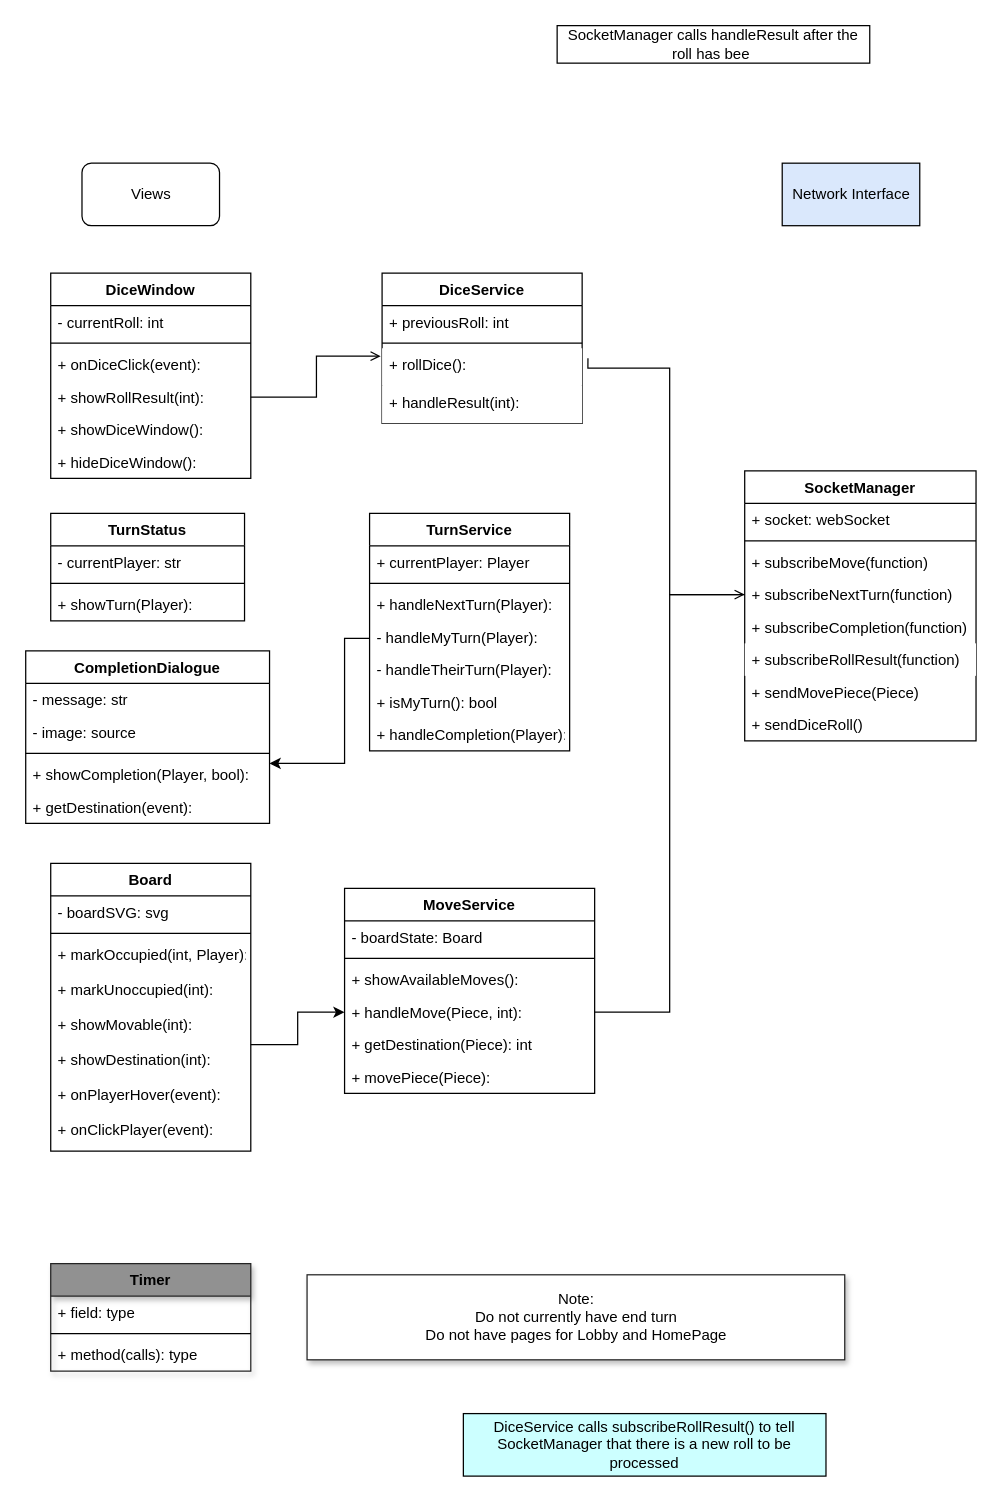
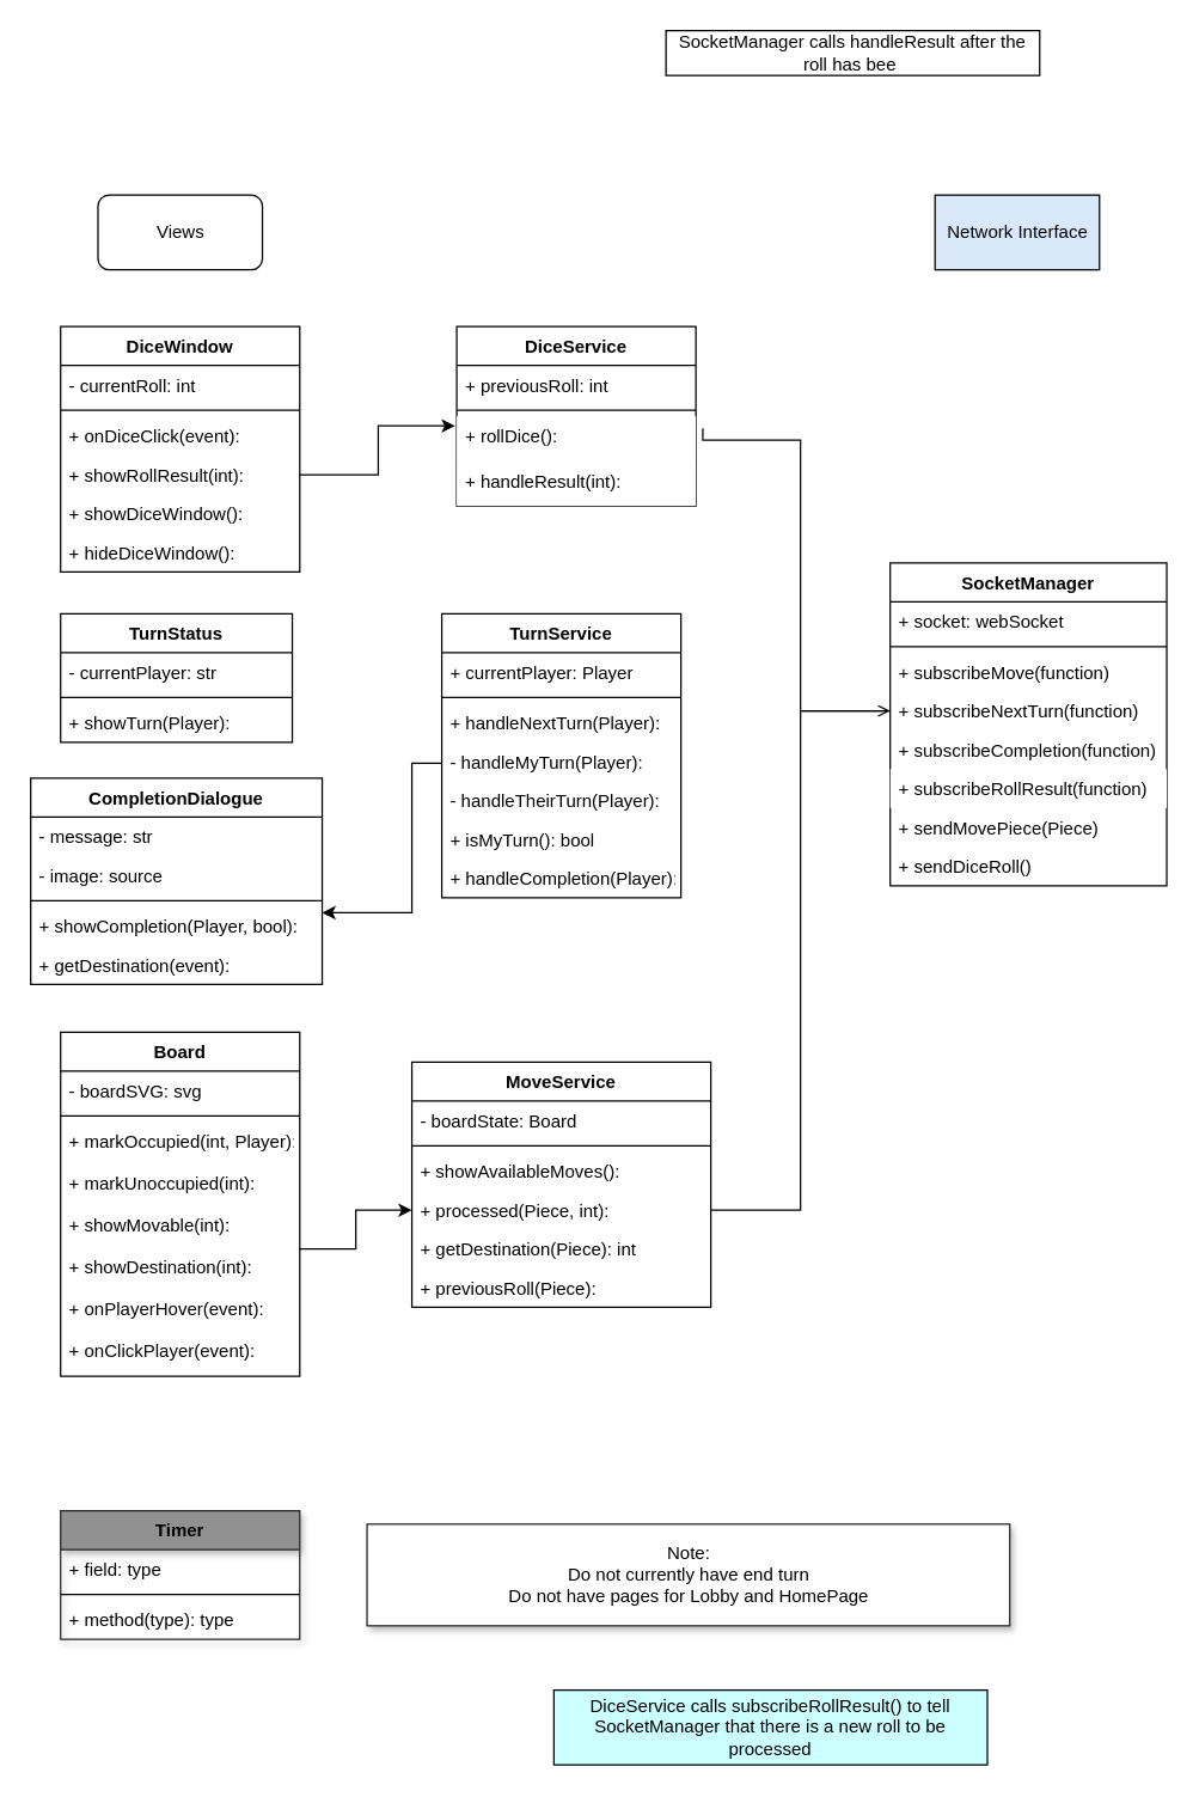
  <mxCell id="0" />
  <mxCell id="1" parent="0" />
  <mxCell id="2" value="DiceService" style="swimlane;fontStyle=1;align=center;verticalAlign=top;childLayout=stackLayout;horizontal=1;startSize=26;horizontalStack=0;resizeParent=1;resizeParentMax=0;resizeLast=0;collapsible=1;marginBottom=0;" parent="1" vertex="1"><mxGeometry x="305" y="218" width="160" height="120" as="geometry"><mxRectangle x="360" y="38" width="100" height="26" as="alternateBounds" /></mxGeometry></mxCell>
  <mxCell id="3" value="+ previousRoll: int" style="text;strokeColor=none;fillColor=none;align=left;verticalAlign=top;spacingLeft=4;spacingRight=4;overflow=hidden;rotatable=0;points=[[0,0.5],[1,0.5]];portConstraint=eastwest;" parent="2" vertex="1"><mxGeometry y="26" width="160" height="26" as="geometry" /></mxCell>
  <mxCell id="4" value="" style="line;strokeWidth=1;fillColor=none;align=left;verticalAlign=middle;spacingTop=-1;spacingLeft=3;spacingRight=3;rotatable=0;labelPosition=right;points=[];portConstraint=eastwest;" parent="2" vertex="1"><mxGeometry y="52" width="160" height="8" as="geometry" /></mxCell>
  <mxCell id="5" value="+ rollDice():&#10;" style="text;strokeColor=none;fillColor=#FFFFFF;align=left;verticalAlign=top;spacingLeft=4;spacingRight=4;overflow=hidden;rotatable=0;points=[[0,0.5],[1,0.5]];portConstraint=eastwest;" parent="2" vertex="1"><mxGeometry y="60" width="160" height="30" as="geometry" /></mxCell>
  <mxCell id="6" value="+ handleResult(int):&#10;&#10;" style="text;strokeColor=none;fillColor=#FFFFFF;align=left;verticalAlign=top;spacingLeft=4;spacingRight=4;overflow=hidden;rotatable=0;points=[[0,0.5],[1,0.5]];portConstraint=eastwest;" vertex="1" parent="2"><mxGeometry y="90" width="160" height="30" as="geometry" /></mxCell>
  <mxCell id="7" value="SocketManager" style="swimlane;fontStyle=1;align=center;verticalAlign=top;childLayout=stackLayout;horizontal=1;startSize=26;horizontalStack=0;resizeParent=1;resizeParentMax=0;resizeLast=0;collapsible=1;marginBottom=0;" parent="1" vertex="1"><mxGeometry x="595" y="376" width="185" height="216" as="geometry" /></mxCell>
  <mxCell id="8" value="+ socket: webSocket" style="text;strokeColor=none;fillColor=none;align=left;verticalAlign=top;spacingLeft=4;spacingRight=4;overflow=hidden;rotatable=0;points=[[0,0.5],[1,0.5]];portConstraint=eastwest;" parent="7" vertex="1"><mxGeometry y="26" width="185" height="26" as="geometry" /></mxCell>
  <mxCell id="9" value="" style="line;strokeWidth=1;fillColor=none;align=left;verticalAlign=middle;spacingTop=-1;spacingLeft=3;spacingRight=3;rotatable=0;labelPosition=right;points=[];portConstraint=eastwest;" parent="7" vertex="1"><mxGeometry y="52" width="185" height="8" as="geometry" /></mxCell>
  <mxCell id="10" value="+ subscribeMove(function)" style="text;strokeColor=none;fillColor=none;align=left;verticalAlign=top;spacingLeft=4;spacingRight=4;overflow=hidden;rotatable=0;points=[[0,0.5],[1,0.5]];portConstraint=eastwest;" parent="7" vertex="1"><mxGeometry y="60" width="185" height="26" as="geometry" /></mxCell>
  <mxCell id="11" value="+ subscribeNextTurn(function)" style="text;strokeColor=none;fillColor=none;align=left;verticalAlign=top;spacingLeft=4;spacingRight=4;overflow=hidden;rotatable=0;points=[[0,0.5],[1,0.5]];portConstraint=eastwest;" parent="7" vertex="1"><mxGeometry y="86" width="185" height="26" as="geometry" /></mxCell>
  <mxCell id="12" value="+ subscribeCompletion(function)" style="text;strokeColor=none;fillColor=none;align=left;verticalAlign=top;spacingLeft=4;spacingRight=4;overflow=hidden;rotatable=0;points=[[0,0.5],[1,0.5]];portConstraint=eastwest;" parent="7" vertex="1"><mxGeometry y="112" width="185" height="26" as="geometry" /></mxCell>
  <mxCell id="13" value="+ subscribeRollResult(function)" style="text;strokeColor=none;fillColor=#FFFFFF;align=left;verticalAlign=top;spacingLeft=4;spacingRight=4;overflow=hidden;rotatable=0;points=[[0,0.5],[1,0.5]];portConstraint=eastwest;" parent="7" vertex="1"><mxGeometry y="138" width="185" height="26" as="geometry" /></mxCell>
  <mxCell id="14" value="+ sendMovePiece(Piece)" style="text;strokeColor=none;fillColor=none;align=left;verticalAlign=top;spacingLeft=4;spacingRight=4;overflow=hidden;rotatable=0;points=[[0,0.5],[1,0.5]];portConstraint=eastwest;" parent="7" vertex="1"><mxGeometry y="164" width="185" height="26" as="geometry" /></mxCell>
  <mxCell id="15" value="+ sendDiceRoll()" style="text;strokeColor=none;fillColor=none;align=left;verticalAlign=top;spacingLeft=4;spacingRight=4;overflow=hidden;rotatable=0;points=[[0,0.5],[1,0.5]];portConstraint=eastwest;" parent="7" vertex="1"><mxGeometry y="190" width="185" height="26" as="geometry" /></mxCell>
  <mxCell id="16" value="Views" style="html=1;rounded=1;" parent="1" vertex="1"><mxGeometry x="65" y="130" width="110" height="50" as="geometry" /></mxCell>
  <mxCell id="17" value="Network Interface" style="html=1;fillColor=#dae8fc;" parent="1" vertex="1"><mxGeometry x="625" y="130" width="110" height="50" as="geometry" /></mxCell>
  <mxCell id="18" value="DiceWindow" style="swimlane;fontStyle=1;align=center;verticalAlign=top;childLayout=stackLayout;horizontal=1;startSize=26;horizontalStack=0;resizeParent=1;resizeParentMax=0;resizeLast=0;collapsible=1;marginBottom=0;" parent="1" vertex="1"><mxGeometry x="40" y="218" width="160" height="164" as="geometry" /></mxCell>
  <mxCell id="19" value="- currentRoll: int" style="text;strokeColor=none;fillColor=none;align=left;verticalAlign=top;spacingLeft=4;spacingRight=4;overflow=hidden;rotatable=0;points=[[0,0.5],[1,0.5]];portConstraint=eastwest;" parent="18" vertex="1"><mxGeometry y="26" width="160" height="26" as="geometry" /></mxCell>
  <mxCell id="20" value="" style="line;strokeWidth=1;fillColor=none;align=left;verticalAlign=middle;spacingTop=-1;spacingLeft=3;spacingRight=3;rotatable=0;labelPosition=right;points=[];portConstraint=eastwest;" parent="18" vertex="1"><mxGeometry y="52" width="160" height="8" as="geometry" /></mxCell>
  <mxCell id="21" value="+ onDiceClick(event): " style="text;strokeColor=none;fillColor=none;align=left;verticalAlign=top;spacingLeft=4;spacingRight=4;overflow=hidden;rotatable=0;points=[[0,0.5],[1,0.5]];portConstraint=eastwest;" parent="18" vertex="1"><mxGeometry y="60" width="160" height="26" as="geometry" /></mxCell>
  <mxCell id="22" value="+ showRollResult(int): " style="text;strokeColor=none;fillColor=none;align=left;verticalAlign=top;spacingLeft=4;spacingRight=4;overflow=hidden;rotatable=0;points=[[0,0.5],[1,0.5]];portConstraint=eastwest;" parent="18" vertex="1"><mxGeometry y="86" width="160" height="26" as="geometry" /></mxCell>
  <mxCell id="23" value="+ showDiceWindow(): " style="text;strokeColor=none;fillColor=none;align=left;verticalAlign=top;spacingLeft=4;spacingRight=4;overflow=hidden;rotatable=0;points=[[0,0.5],[1,0.5]];portConstraint=eastwest;" parent="18" vertex="1"><mxGeometry y="112" width="160" height="26" as="geometry" /></mxCell>
  <mxCell id="24" value="+ hideDiceWindow(): " style="text;strokeColor=none;fillColor=none;align=left;verticalAlign=top;spacingLeft=4;spacingRight=4;overflow=hidden;rotatable=0;points=[[0,0.5],[1,0.5]];portConstraint=eastwest;" parent="18" vertex="1"><mxGeometry y="138" width="160" height="26" as="geometry" /></mxCell>
  <mxCell id="25" value="TurnStatus" style="swimlane;fontStyle=1;align=center;verticalAlign=top;childLayout=stackLayout;horizontal=1;startSize=26;horizontalStack=0;resizeParent=1;resizeParentMax=0;resizeLast=0;collapsible=1;marginBottom=0;" parent="1" vertex="1"><mxGeometry x="40" y="410" width="155" height="86" as="geometry" /></mxCell>
  <mxCell id="26" value="- currentPlayer: str" style="text;strokeColor=none;fillColor=none;align=left;verticalAlign=top;spacingLeft=4;spacingRight=4;overflow=hidden;rotatable=0;points=[[0,0.5],[1,0.5]];portConstraint=eastwest;" parent="25" vertex="1"><mxGeometry y="26" width="155" height="26" as="geometry" /></mxCell>
  <mxCell id="27" value="" style="line;strokeWidth=1;fillColor=none;align=left;verticalAlign=middle;spacingTop=-1;spacingLeft=3;spacingRight=3;rotatable=0;labelPosition=right;points=[];portConstraint=eastwest;" parent="25" vertex="1"><mxGeometry y="52" width="155" height="8" as="geometry" /></mxCell>
  <mxCell id="28" value="+ showTurn(Player): " style="text;strokeColor=none;fillColor=none;align=left;verticalAlign=top;spacingLeft=4;spacingRight=4;overflow=hidden;rotatable=0;points=[[0,0.5],[1,0.5]];portConstraint=eastwest;" parent="25" vertex="1"><mxGeometry y="60" width="155" height="26" as="geometry" /></mxCell>
  <mxCell id="29" value="Timer" style="swimlane;fontStyle=1;align=center;verticalAlign=top;childLayout=stackLayout;horizontal=1;startSize=26;horizontalStack=0;resizeParent=1;resizeParentMax=0;resizeLast=0;collapsible=1;marginBottom=0;strokeColor=#242424;shadow=1;fillColor=#919191;" parent="1" vertex="1"><mxGeometry x="40" y="1010" width="160" height="86" as="geometry" /></mxCell>
  <mxCell id="30" value="+ field: type" style="text;strokeColor=none;fillColor=none;align=left;verticalAlign=top;spacingLeft=4;spacingRight=4;overflow=hidden;rotatable=0;points=[[0,0.5],[1,0.5]];portConstraint=eastwest;" parent="29" vertex="1"><mxGeometry y="26" width="160" height="26" as="geometry" /></mxCell>
  <mxCell id="31" value="" style="line;strokeWidth=1;fillColor=none;align=left;verticalAlign=middle;spacingTop=-1;spacingLeft=3;spacingRight=3;rotatable=0;labelPosition=right;points=[];portConstraint=eastwest;" parent="29" vertex="1"><mxGeometry y="52" width="160" height="8" as="geometry" /></mxCell>
- <mxCell id="32" value="+ method(calls): type" style="text;strokeColor=none;fillColor=none;align=left;verticalAlign=top;spacingLeft=4;spacingRight=4;overflow=hidden;rotatable=0;points=[[0,0.5],[1,0.5]];portConstraint=eastwest;" parent="29" vertex="1"><mxGeometry y="60" width="160" height="26" as="geometry" /></mxCell>
+ <mxCell id="32" value="+ method(type): type" style="text;strokeColor=none;fillColor=none;align=left;verticalAlign=top;spacingLeft=4;spacingRight=4;overflow=hidden;rotatable=0;points=[[0,0.5],[1,0.5]];portConstraint=eastwest;" parent="29" vertex="1"><mxGeometry y="60" width="160" height="26" as="geometry" /></mxCell>
  <mxCell id="33" value="TurnService" style="swimlane;fontStyle=1;align=center;verticalAlign=top;childLayout=stackLayout;horizontal=1;startSize=26;horizontalStack=0;resizeParent=1;resizeParentMax=0;resizeLast=0;collapsible=1;marginBottom=0;" parent="1" vertex="1"><mxGeometry x="295" y="410" width="160" height="190" as="geometry" /></mxCell>
  <mxCell id="34" value="+ currentPlayer: Player" style="text;strokeColor=none;fillColor=none;align=left;verticalAlign=top;spacingLeft=4;spacingRight=4;overflow=hidden;rotatable=0;points=[[0,0.5],[1,0.5]];portConstraint=eastwest;" parent="33" vertex="1"><mxGeometry y="26" width="160" height="26" as="geometry" /></mxCell>
  <mxCell id="35" value="" style="line;strokeWidth=1;fillColor=none;align=left;verticalAlign=middle;spacingTop=-1;spacingLeft=3;spacingRight=3;rotatable=0;labelPosition=right;points=[];portConstraint=eastwest;" parent="33" vertex="1"><mxGeometry y="52" width="160" height="8" as="geometry" /></mxCell>
  <mxCell id="36" value="+ handleNextTurn(Player):" style="text;strokeColor=none;fillColor=none;align=left;verticalAlign=top;spacingLeft=4;spacingRight=4;overflow=hidden;rotatable=0;points=[[0,0.5],[1,0.5]];portConstraint=eastwest;" parent="33" vertex="1"><mxGeometry y="60" width="160" height="26" as="geometry" /></mxCell>
  <mxCell id="37" value="- handleMyTurn(Player):" style="text;strokeColor=none;fillColor=none;align=left;verticalAlign=top;spacingLeft=4;spacingRight=4;overflow=hidden;rotatable=0;points=[[0,0.5],[1,0.5]];portConstraint=eastwest;" parent="33" vertex="1"><mxGeometry y="86" width="160" height="26" as="geometry" /></mxCell>
  <mxCell id="38" value="- handleTheirTurn(Player):" style="text;strokeColor=none;fillColor=none;align=left;verticalAlign=top;spacingLeft=4;spacingRight=4;overflow=hidden;rotatable=0;points=[[0,0.5],[1,0.5]];portConstraint=eastwest;" parent="33" vertex="1"><mxGeometry y="112" width="160" height="26" as="geometry" /></mxCell>
  <mxCell id="39" value="+ isMyTurn(): bool" style="text;strokeColor=none;fillColor=none;align=left;verticalAlign=top;spacingLeft=4;spacingRight=4;overflow=hidden;rotatable=0;points=[[0,0.5],[1,0.5]];portConstraint=eastwest;" parent="33" vertex="1"><mxGeometry y="138" width="160" height="26" as="geometry" /></mxCell>
  <mxCell id="40" value="+ handleCompletion(Player):" style="text;strokeColor=none;fillColor=none;align=left;verticalAlign=top;spacingLeft=4;spacingRight=4;overflow=hidden;rotatable=0;points=[[0,0.5],[1,0.5]];portConstraint=eastwest;" parent="33" vertex="1"><mxGeometry y="164" width="160" height="26" as="geometry" /></mxCell>
  <mxCell id="41" value="CompletionDialogue" style="swimlane;fontStyle=1;align=center;verticalAlign=top;childLayout=stackLayout;horizontal=1;startSize=26;horizontalStack=0;resizeParent=1;resizeParentMax=0;resizeLast=0;collapsible=1;marginBottom=0;" parent="1" vertex="1"><mxGeometry x="20" y="520" width="195" height="138" as="geometry" /></mxCell>
  <mxCell id="42" value="- message: str" style="text;strokeColor=none;fillColor=none;align=left;verticalAlign=top;spacingLeft=4;spacingRight=4;overflow=hidden;rotatable=0;points=[[0,0.5],[1,0.5]];portConstraint=eastwest;" parent="41" vertex="1"><mxGeometry y="26" width="195" height="26" as="geometry" /></mxCell>
  <mxCell id="43" value="- image: source" style="text;strokeColor=none;fillColor=none;align=left;verticalAlign=top;spacingLeft=4;spacingRight=4;overflow=hidden;rotatable=0;points=[[0,0.5],[1,0.5]];portConstraint=eastwest;" parent="41" vertex="1"><mxGeometry y="52" width="195" height="26" as="geometry" /></mxCell>
  <mxCell id="44" value="" style="line;strokeWidth=1;fillColor=none;align=left;verticalAlign=middle;spacingTop=-1;spacingLeft=3;spacingRight=3;rotatable=0;labelPosition=right;points=[];portConstraint=eastwest;" parent="41" vertex="1"><mxGeometry y="78" width="195" height="8" as="geometry" /></mxCell>
  <mxCell id="45" value="+ showCompletion(Player, bool):&#10; " style="text;strokeColor=none;fillColor=none;align=left;verticalAlign=top;spacingLeft=4;spacingRight=4;overflow=hidden;rotatable=0;points=[[0,0.5],[1,0.5]];portConstraint=eastwest;" parent="41" vertex="1"><mxGeometry y="86" width="195" height="26" as="geometry" /></mxCell>
  <mxCell id="46" value="+ getDestination(event):&#10; " style="text;strokeColor=none;fillColor=none;align=left;verticalAlign=top;spacingLeft=4;spacingRight=4;overflow=hidden;rotatable=0;points=[[0,0.5],[1,0.5]];portConstraint=eastwest;" parent="41" vertex="1"><mxGeometry y="112" width="195" height="26" as="geometry" /></mxCell>
  <mxCell id="47" value="Board" style="swimlane;fontStyle=1;align=center;verticalAlign=top;childLayout=stackLayout;horizontal=1;startSize=26;horizontalStack=0;resizeParent=1;resizeParentMax=0;resizeLast=0;collapsible=1;marginBottom=0;" parent="1" vertex="1"><mxGeometry x="40" y="690" width="160" height="230" as="geometry" /></mxCell>
  <mxCell id="48" value="- boardSVG: svg" style="text;strokeColor=none;fillColor=none;align=left;verticalAlign=top;spacingLeft=4;spacingRight=4;overflow=hidden;rotatable=0;points=[[0,0.5],[1,0.5]];portConstraint=eastwest;" parent="47" vertex="1"><mxGeometry y="26" width="160" height="26" as="geometry" /></mxCell>
  <mxCell id="49" value="" style="line;strokeWidth=1;fillColor=none;align=left;verticalAlign=middle;spacingTop=-1;spacingLeft=3;spacingRight=3;rotatable=0;labelPosition=right;points=[];portConstraint=eastwest;" parent="47" vertex="1"><mxGeometry y="52" width="160" height="8" as="geometry" /></mxCell>
  <mxCell id="50" value="+ markOccupied(int, Player):&#10;&#10;+ markUnoccupied(int):&#10;&#10;+ showMovable(int):&#10;&#10;+ showDestination(int):&#10;&#10;+ onPlayerHover(event):&#10;&#10;+ onClickPlayer(event):&#10;&#10; " style="text;strokeColor=none;fillColor=none;align=left;verticalAlign=top;spacingLeft=4;spacingRight=4;overflow=hidden;rotatable=0;points=[[0,0.5],[1,0.5]];portConstraint=eastwest;" parent="47" vertex="1"><mxGeometry y="60" width="160" height="170" as="geometry" /></mxCell>
  <mxCell id="51" value="MoveService" style="swimlane;fontStyle=1;align=center;verticalAlign=top;childLayout=stackLayout;horizontal=1;startSize=26;horizontalStack=0;resizeParent=1;resizeParentMax=0;resizeLast=0;collapsible=1;marginBottom=0;" parent="1" vertex="1"><mxGeometry x="275" y="710" width="200" height="164" as="geometry" /></mxCell>
  <mxCell id="52" value="- boardState: Board" style="text;strokeColor=none;fillColor=none;align=left;verticalAlign=top;spacingLeft=4;spacingRight=4;overflow=hidden;rotatable=0;points=[[0,0.5],[1,0.5]];portConstraint=eastwest;" parent="51" vertex="1"><mxGeometry y="26" width="200" height="26" as="geometry" /></mxCell>
  <mxCell id="53" value="" style="line;strokeWidth=1;fillColor=none;align=left;verticalAlign=middle;spacingTop=-1;spacingLeft=3;spacingRight=3;rotatable=0;labelPosition=right;points=[];portConstraint=eastwest;" parent="51" vertex="1"><mxGeometry y="52" width="200" height="8" as="geometry" /></mxCell>
  <mxCell id="54" value="+ showAvailableMoves(): " style="text;strokeColor=none;fillColor=none;align=left;verticalAlign=top;spacingLeft=4;spacingRight=4;overflow=hidden;rotatable=0;points=[[0,0.5],[1,0.5]];portConstraint=eastwest;" parent="51" vertex="1"><mxGeometry y="60" width="200" height="26" as="geometry" /></mxCell>
- <mxCell id="55" value="+ handleMove(Piece, int): " style="text;strokeColor=none;fillColor=none;align=left;verticalAlign=top;spacingLeft=4;spacingRight=4;overflow=hidden;rotatable=0;points=[[0,0.5],[1,0.5]];portConstraint=eastwest;" parent="51" vertex="1"><mxGeometry y="86" width="200" height="26" as="geometry" /></mxCell>
+ <mxCell id="55" value="+ processed(Piece, int): " style="text;strokeColor=none;fillColor=none;align=left;verticalAlign=top;spacingLeft=4;spacingRight=4;overflow=hidden;rotatable=0;points=[[0,0.5],[1,0.5]];portConstraint=eastwest;" parent="51" vertex="1"><mxGeometry y="86" width="200" height="26" as="geometry" /></mxCell>
  <mxCell id="56" value="+ getDestination(Piece): int " style="text;strokeColor=none;fillColor=none;align=left;verticalAlign=top;spacingLeft=4;spacingRight=4;overflow=hidden;rotatable=0;points=[[0,0.5],[1,0.5]];portConstraint=eastwest;" parent="51" vertex="1"><mxGeometry y="112" width="200" height="26" as="geometry" /></mxCell>
- <mxCell id="57" value="+ movePiece(Piece): " style="text;strokeColor=none;fillColor=none;align=left;verticalAlign=top;spacingLeft=4;spacingRight=4;overflow=hidden;rotatable=0;points=[[0,0.5],[1,0.5]];portConstraint=eastwest;" parent="51" vertex="1"><mxGeometry y="138" width="200" height="26" as="geometry" /></mxCell>
+ <mxCell id="57" value="+ previousRoll(Piece): " style="text;strokeColor=none;fillColor=none;align=left;verticalAlign=top;spacingLeft=4;spacingRight=4;overflow=hidden;rotatable=0;points=[[0,0.5],[1,0.5]];portConstraint=eastwest;" parent="51" vertex="1"><mxGeometry y="138" width="200" height="26" as="geometry" /></mxCell>
  <mxCell id="58" style="edgeStyle=orthogonalEdgeStyle;rounded=0;orthogonalLoop=1;jettySize=auto;html=1;exitX=1.029;exitY=0.27;exitDx=0;exitDy=0;entryX=0;entryY=0.5;entryDx=0;entryDy=0;exitPerimeter=0;endArrow=open;" parent="1" source="5" target="11" edge="1"><mxGeometry relative="1" as="geometry"><Array as="points"><mxPoint x="535" y="294" /><mxPoint x="535" y="475" /></Array></mxGeometry></mxCell>
  <mxCell id="59" style="edgeStyle=orthogonalEdgeStyle;rounded=0;orthogonalLoop=1;jettySize=auto;html=1;exitX=1;exitY=0.5;exitDx=0;exitDy=0;entryX=0;entryY=0.5;entryDx=0;entryDy=0;endArrow=none;" parent="1" source="55" target="11" edge="1"><mxGeometry relative="1" as="geometry" /></mxCell>
  <mxCell id="60" style="edgeStyle=orthogonalEdgeStyle;rounded=0;orthogonalLoop=1;jettySize=auto;html=1;exitX=1;exitY=0.5;exitDx=0;exitDy=0;entryX=0;entryY=0.5;entryDx=0;entryDy=0;" parent="1" source="50" target="55" edge="1"><mxGeometry relative="1" as="geometry" /></mxCell>
- <mxCell id="61" style="edgeStyle=orthogonalEdgeStyle;rounded=0;orthogonalLoop=1;jettySize=auto;html=1;exitX=1;exitY=0.5;exitDx=0;exitDy=0;entryX=-0.007;entryY=0.211;entryDx=0;entryDy=0;entryPerimeter=0;endArrow=open;" parent="1" source="22" target="5" edge="1"><mxGeometry relative="1" as="geometry" /></mxCell>
+ <mxCell id="61" style="edgeStyle=orthogonalEdgeStyle;rounded=0;orthogonalLoop=1;jettySize=auto;html=1;exitX=1;exitY=0.5;exitDx=0;exitDy=0;entryX=-0.007;entryY=0.211;entryDx=0;entryDy=0;entryPerimeter=0;" parent="1" source="22" target="5" edge="1"><mxGeometry relative="1" as="geometry" /></mxCell>
  <mxCell id="62" style="edgeStyle=orthogonalEdgeStyle;rounded=0;orthogonalLoop=1;jettySize=auto;html=1;entryX=1;entryY=0.154;entryDx=0;entryDy=0;entryPerimeter=0;" parent="1" target="45" edge="1"><mxGeometry relative="1" as="geometry"><mxPoint x="295" y="510" as="sourcePoint" /><mxPoint x="305" y="519" as="targetPoint" /><Array as="points"><mxPoint x="275" y="510" /><mxPoint x="275" y="610" /></Array></mxGeometry></mxCell>
  <mxCell id="63" value="Note:&lt;br&gt;Do not currently have end turn&lt;br&gt;Do not have pages for Lobby and HomePage" style="html=1;shadow=1;strokeColor=#242424;fillColor=#FFFFFF;" parent="1" vertex="1"><mxGeometry x="245" y="1019" width="430" height="68" as="geometry" /></mxCell>
  <mxCell id="64" value="DiceService calls subscribeRollResult() to tell SocketManager that there is a new roll to be processed" style="rounded=0;whiteSpace=wrap;html=1;fillColor=#CCFFFF;" vertex="1" parent="1"><mxGeometry x="370" y="1130" width="290" height="50" as="geometry" /></mxCell>
  <mxCell id="65" value="SocketManager calls handleResult after the roll has bee&amp;nbsp;" style="rounded=0;whiteSpace=wrap;html=1;fillColor=#FFFFFF;" vertex="1" parent="1"><mxGeometry x="445" y="20" width="250" height="30" as="geometry" /></mxCell>
